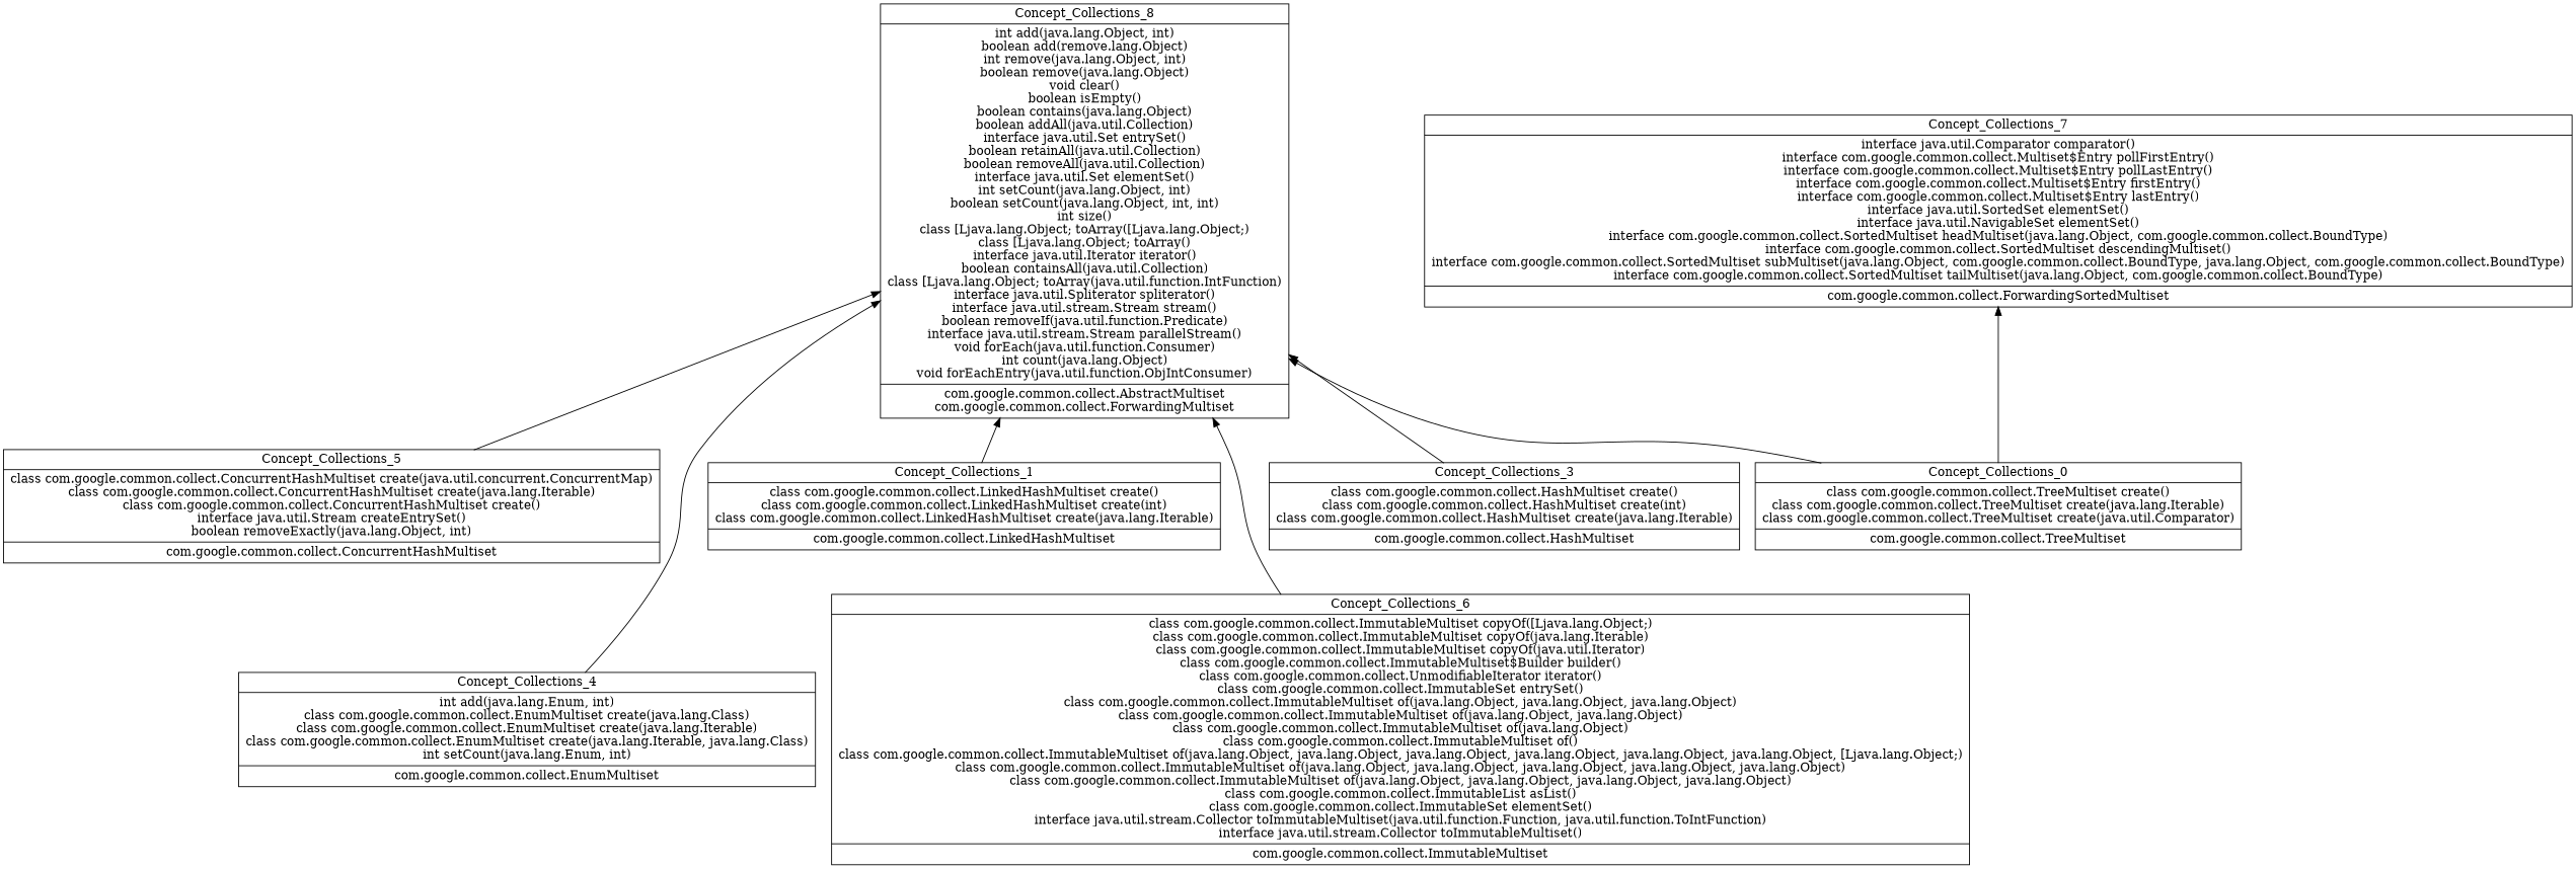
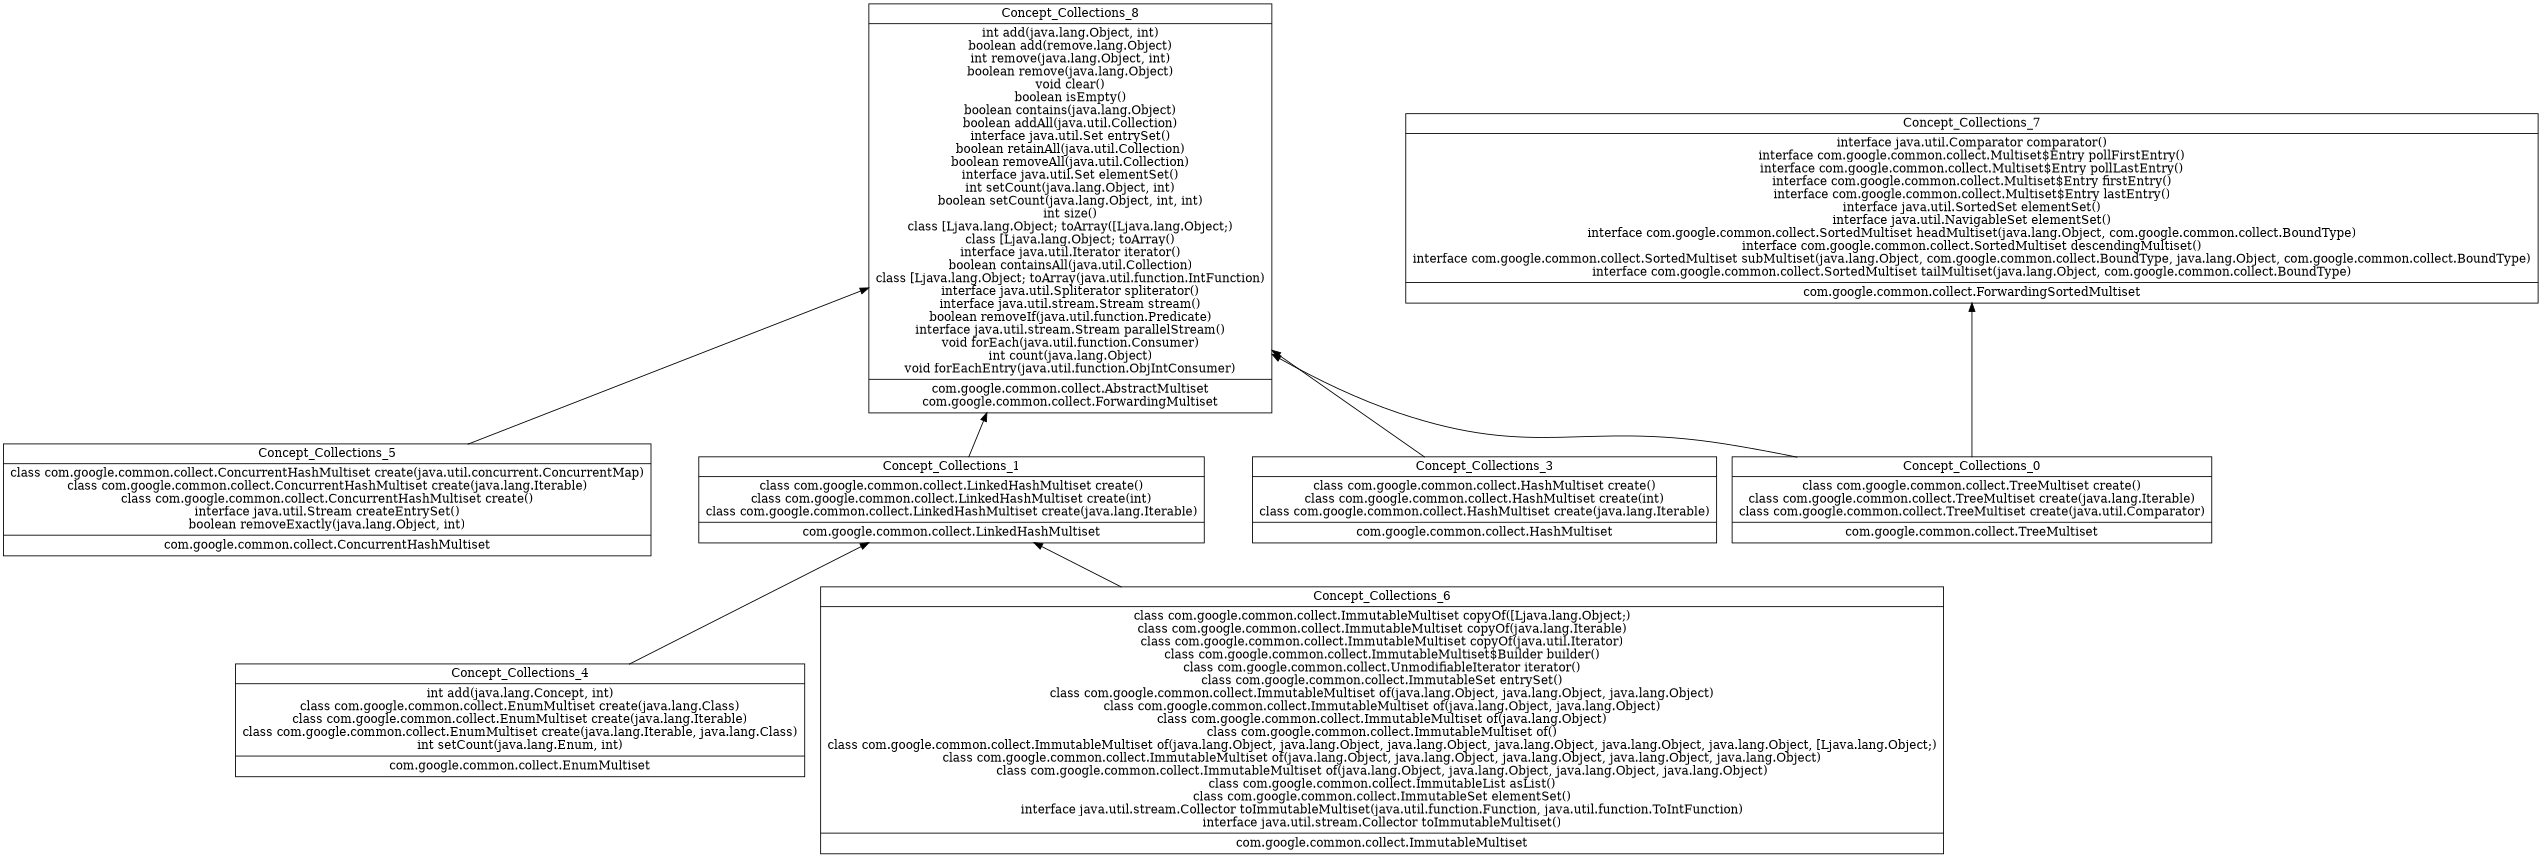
  digraph {
    rankdir=BT
    node [shape=record]
    n1 [label="{Concept_Collections_5|class com.google.common.collect.ConcurrentHashMultiset create(java.util.concurrent.ConcurrentMap)\nclass com.google.common.collect.ConcurrentHashMultiset create(java.lang.Iterable)\nclass com.google.common.collect.ConcurrentHashMultiset create()\ninterface java.util.Stream createEntrySet()\nboolean removeExactly(java.lang.Object, int)\n|com.google.common.collect.ConcurrentHashMultiset\n}"]
    n2 [label="{Concept_Collections_8|int add(java.lang.Object, int)\nboolean add(remove.lang.Object)\nint remove(java.lang.Object, int)\nboolean remove(java.lang.Object)\nvoid clear()\nboolean isEmpty()\nboolean contains(java.lang.Object)\nboolean addAll(java.util.Collection)\ninterface java.util.Set entrySet()\nboolean retainAll(java.util.Collection)\nboolean removeAll(java.util.Collection)\ninterface java.util.Set elementSet()\nint setCount(java.lang.Object, int)\nboolean setCount(java.lang.Object, int, int)\nint size()\nclass [Ljava.lang.Object; toArray([Ljava.lang.Object;)\nclass [Ljava.lang.Object; toArray()\ninterface java.util.Iterator iterator()\nboolean containsAll(java.util.Collection)\nclass [Ljava.lang.Object; toArray(java.util.function.IntFunction)\ninterface java.util.Spliterator spliterator()\ninterface java.util.stream.Stream stream()\nboolean removeIf(java.util.function.Predicate)\ninterface java.util.stream.Stream parallelStream()\nvoid forEach(java.util.function.Consumer)\nint count(java.lang.Object)\nvoid forEachEntry(java.util.function.ObjIntConsumer)\n|com.google.common.collect.AbstractMultiset\ncom.google.common.collect.ForwardingMultiset\n}"]
-   n3 [label="{Concept_Collections_4|int add(java.lang.Enum, int)\nclass com.google.common.collect.EnumMultiset create(java.lang.Class)\nclass com.google.common.collect.EnumMultiset create(java.lang.Iterable)\nclass com.google.common.collect.EnumMultiset create(java.lang.Iterable, java.lang.Class)\nint setCount(java.lang.Enum, int)\n|com.google.common.collect.EnumMultiset\n}"]
+   n3 [label="{Concept_Collections_4|int add(java.lang.Concept, int)\nclass com.google.common.collect.EnumMultiset create(java.lang.Class)\nclass com.google.common.collect.EnumMultiset create(java.lang.Iterable)\nclass com.google.common.collect.EnumMultiset create(java.lang.Iterable, java.lang.Class)\nint setCount(java.lang.Enum, int)\n|com.google.common.collect.EnumMultiset\n}"]
    n4 [label="{Concept_Collections_3|class com.google.common.collect.HashMultiset create()\nclass com.google.common.collect.HashMultiset create(int)\nclass com.google.common.collect.HashMultiset create(java.lang.Iterable)\n|com.google.common.collect.HashMultiset\n}"]
    n5 [label="{Concept_Collections_6|class com.google.common.collect.ImmutableMultiset copyOf([Ljava.lang.Object;)\nclass com.google.common.collect.ImmutableMultiset copyOf(java.lang.Iterable)\nclass com.google.common.collect.ImmutableMultiset copyOf(java.util.Iterator)\nclass com.google.common.collect.ImmutableMultiset$Builder builder()\nclass com.google.common.collect.UnmodifiableIterator iterator()\nclass com.google.common.collect.ImmutableSet entrySet()\nclass com.google.common.collect.ImmutableMultiset of(java.lang.Object, java.lang.Object, java.lang.Object)\nclass com.google.common.collect.ImmutableMultiset of(java.lang.Object, java.lang.Object)\nclass com.google.common.collect.ImmutableMultiset of(java.lang.Object)\nclass com.google.common.collect.ImmutableMultiset of()\nclass com.google.common.collect.ImmutableMultiset of(java.lang.Object, java.lang.Object, java.lang.Object, java.lang.Object, java.lang.Object, java.lang.Object, [Ljava.lang.Object;)\nclass com.google.common.collect.ImmutableMultiset of(java.lang.Object, java.lang.Object, java.lang.Object, java.lang.Object, java.lang.Object)\nclass com.google.common.collect.ImmutableMultiset of(java.lang.Object, java.lang.Object, java.lang.Object, java.lang.Object)\nclass com.google.common.collect.ImmutableList asList()\nclass com.google.common.collect.ImmutableSet elementSet()\ninterface java.util.stream.Collector toImmutableMultiset(java.util.function.Function, java.util.function.ToIntFunction)\ninterface java.util.stream.Collector toImmutableMultiset()\n|com.google.common.collect.ImmutableMultiset\n}"]
    n6 [label="{Concept_Collections_7|interface java.util.Comparator comparator()\ninterface com.google.common.collect.Multiset$Entry pollFirstEntry()\ninterface com.google.common.collect.Multiset$Entry pollLastEntry()\ninterface com.google.common.collect.Multiset$Entry firstEntry()\ninterface com.google.common.collect.Multiset$Entry lastEntry()\ninterface java.util.SortedSet elementSet()\ninterface java.util.NavigableSet elementSet()\ninterface com.google.common.collect.SortedMultiset headMultiset(java.lang.Object, com.google.common.collect.BoundType)\ninterface com.google.common.collect.SortedMultiset descendingMultiset()\ninterface com.google.common.collect.SortedMultiset subMultiset(java.lang.Object, com.google.common.collect.BoundType, java.lang.Object, com.google.common.collect.BoundType)\ninterface com.google.common.collect.SortedMultiset tailMultiset(java.lang.Object, com.google.common.collect.BoundType)\n|com.google.common.collect.ForwardingSortedMultiset\n}"]
    n7 [label="{Concept_Collections_1|class com.google.common.collect.LinkedHashMultiset create()\nclass com.google.common.collect.LinkedHashMultiset create(int)\nclass com.google.common.collect.LinkedHashMultiset create(java.lang.Iterable)\n|com.google.common.collect.LinkedHashMultiset\n}"]
    n8 [label="{Concept_Collections_0|class com.google.common.collect.TreeMultiset create()\nclass com.google.common.collect.TreeMultiset create(java.lang.Iterable)\nclass com.google.common.collect.TreeMultiset create(java.util.Comparator)\n|com.google.common.collect.TreeMultiset\n}"]
    subgraph sub_1 {
      label=Collections
      n1
      n2
      n3
      n4
      n5
      n6
      n7
      n8
    }
    n1 -> n2
-   n3 -> n2
+   n3 -> n7
    n4 -> n2
-   n5 -> n2
+   n5 -> n7
    n7 -> n2
    n8 -> n2
    n8 -> n6
  }
